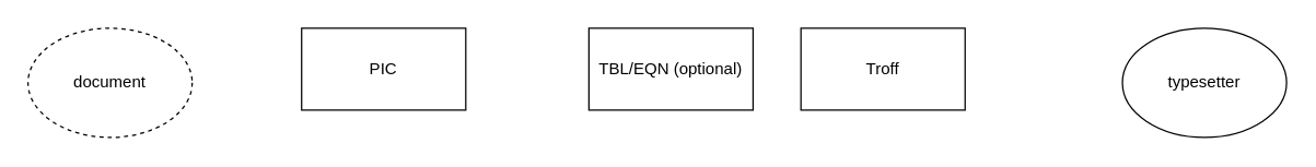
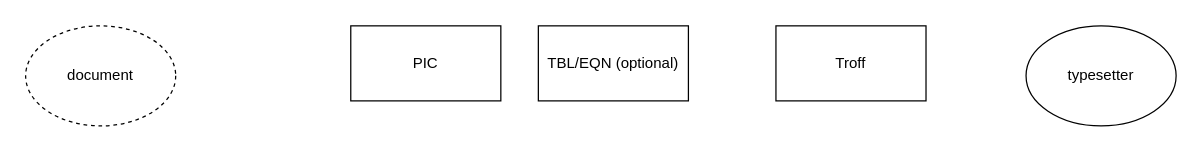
  <mxCell id="0" />
  <mxCell id="1" parent="0" />
  <mxCell id="2" value="document" style="ellipse;whiteSpace=wrap;html=1;dashed=1;" vertex="1" parent="1"><mxGeometry x="20" y="20" width="120" height="80" as="geometry" /></mxCell>
- <mxCell id="3" value="PIC" style="rounded=0;whiteSpace=wrap;html=1;" vertex="1" parent="1"><mxGeometry x="220" y="20" width="120" height="60" as="geometry" /></mxCell>
+ <mxCell id="3" value="PIC" style="rounded=0;whiteSpace=wrap;html=1;" vertex="1" parent="1"><mxGeometry x="280" y="20" width="120" height="60" as="geometry" /></mxCell>
  <mxCell id="4" value="TBL/EQN (optional)" style="rounded=0;whiteSpace=wrap;html=1;" vertex="1" parent="1"><mxGeometry x="430" y="20" width="120" height="60" as="geometry" /></mxCell>
- <mxCell id="5" value="Troff" style="rounded=0;whiteSpace=wrap;html=1;" vertex="1" parent="1"><mxGeometry x="585" y="20" width="120" height="60" as="geometry" /></mxCell>
+ <mxCell id="5" value="Troff" style="rounded=0;whiteSpace=wrap;html=1;" vertex="1" parent="1"><mxGeometry x="620" y="20" width="120" height="60" as="geometry" /></mxCell>
  <mxCell id="6" value="typesetter" style="ellipse;whiteSpace=wrap;html=1;" vertex="1" parent="1"><mxGeometry x="820" y="20" width="120" height="80" as="geometry" /></mxCell>
